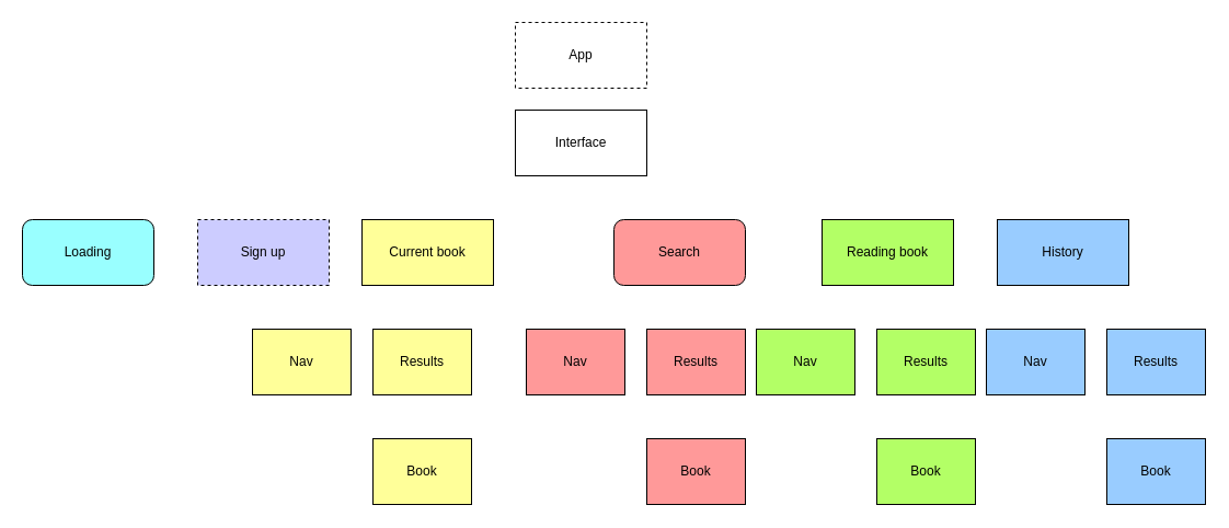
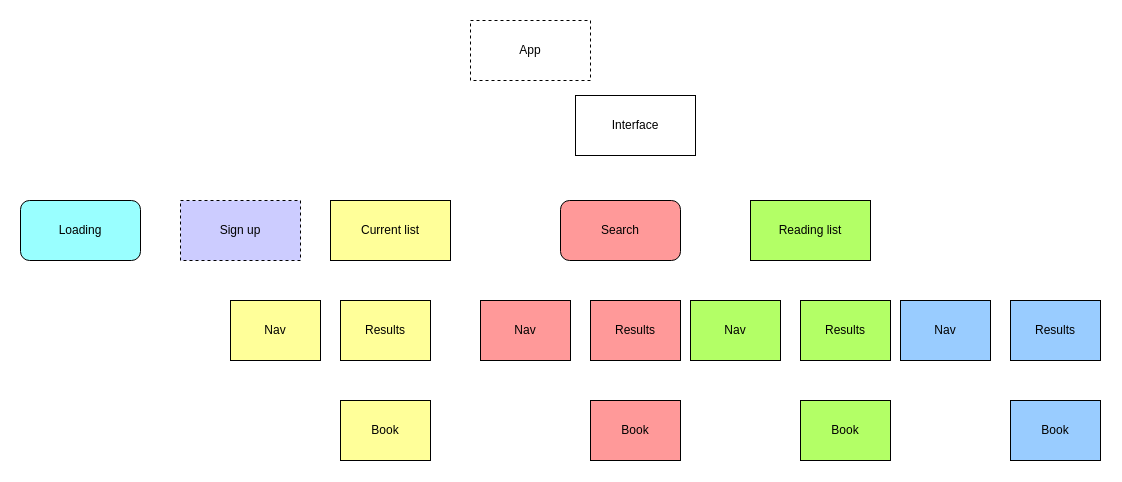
  <mxCell id="0" />
  <mxCell id="1" parent="0" />
  <mxCell id="2" value="App" style="rounded=0;whiteSpace=wrap;html=1;dashed=1;" vertex="1" parent="1"><mxGeometry x="470" y="20" width="120" height="60" as="geometry" /></mxCell>
- <mxCell id="3" value="Interface" style="rounded=0;whiteSpace=wrap;html=1;" vertex="1" parent="1"><mxGeometry x="470" y="100" width="120" height="60" as="geometry" /></mxCell>
+ <mxCell id="3" value="Interface" style="rounded=0;whiteSpace=wrap;html=1;" vertex="1" parent="1"><mxGeometry x="575" y="95" width="120" height="60" as="geometry" /></mxCell>
  <mxCell id="4" value="Loading" style="whiteSpace=wrap;html=1;fillColor=#99FFFF;rounded=1;" vertex="1" parent="1"><mxGeometry x="20" y="200" width="120" height="60" as="geometry" /></mxCell>
  <mxCell id="5" value="Sign up" style="rounded=0;whiteSpace=wrap;html=1;fillColor=#CCCCFF;dashed=1;" vertex="1" parent="1"><mxGeometry x="180" y="200" width="120" height="60" as="geometry" /></mxCell>
- <mxCell id="6" value="Current book" style="rounded=0;whiteSpace=wrap;html=1;fillColor=#FFFF99;" vertex="1" parent="1"><mxGeometry x="330" y="200" width="120" height="60" as="geometry" /></mxCell>
+ <mxCell id="6" value="Current list" style="rounded=0;whiteSpace=wrap;html=1;fillColor=#FFFF99;" vertex="1" parent="1"><mxGeometry x="330" y="200" width="120" height="60" as="geometry" /></mxCell>
  <mxCell id="7" value="Search" style="whiteSpace=wrap;html=1;fillColor=#FF9999;rounded=1;" vertex="1" parent="1"><mxGeometry x="560" y="200" width="120" height="60" as="geometry" /></mxCell>
- <mxCell id="8" value="Reading book" style="rounded=0;whiteSpace=wrap;html=1;fillColor=#B3FF66;" vertex="1" parent="1"><mxGeometry x="750" y="200" width="120" height="60" as="geometry" /></mxCell>
- <mxCell id="9" value="History" style="rounded=0;whiteSpace=wrap;html=1;fillColor=#99CCFF;" vertex="1" parent="1"><mxGeometry x="910" y="200" width="120" height="60" as="geometry" /></mxCell>
+ <mxCell id="8" value="Reading list" style="rounded=0;whiteSpace=wrap;html=1;fillColor=#B3FF66;" vertex="1" parent="1"><mxGeometry x="750" y="200" width="120" height="60" as="geometry" /></mxCell>
  <mxCell id="10" value="Nav" style="rounded=0;whiteSpace=wrap;html=1;fillColor=#FFFF99;" vertex="1" parent="1"><mxGeometry x="230" y="300" width="90" height="60" as="geometry" /></mxCell>
  <mxCell id="11" value="Results" style="rounded=0;whiteSpace=wrap;html=1;fillColor=#FFFF99;" vertex="1" parent="1"><mxGeometry x="340" y="300" width="90" height="60" as="geometry" /></mxCell>
  <mxCell id="12" value="Book" style="rounded=0;whiteSpace=wrap;html=1;fillColor=#FFFF99;" vertex="1" parent="1"><mxGeometry x="340" y="400" width="90" height="60" as="geometry" /></mxCell>
  <mxCell id="13" value="Nav" style="rounded=0;whiteSpace=wrap;html=1;fillColor=#FF9999;" vertex="1" parent="1"><mxGeometry x="480" y="300" width="90" height="60" as="geometry" /></mxCell>
  <mxCell id="14" value="Results" style="rounded=0;whiteSpace=wrap;html=1;fillColor=#FF9999;" vertex="1" parent="1"><mxGeometry x="590" y="300" width="90" height="60" as="geometry" /></mxCell>
  <mxCell id="15" value="Book" style="rounded=0;whiteSpace=wrap;html=1;fillColor=#FF9999;" vertex="1" parent="1"><mxGeometry x="590" y="400" width="90" height="60" as="geometry" /></mxCell>
  <mxCell id="16" value="Nav" style="rounded=0;whiteSpace=wrap;html=1;fillColor=#B3FF66;" vertex="1" parent="1"><mxGeometry x="690" y="300" width="90" height="60" as="geometry" /></mxCell>
  <mxCell id="17" value="Results" style="rounded=0;whiteSpace=wrap;html=1;fillColor=#B3FF66;" vertex="1" parent="1"><mxGeometry x="800" y="300" width="90" height="60" as="geometry" /></mxCell>
  <mxCell id="18" value="Book" style="rounded=0;whiteSpace=wrap;html=1;fillColor=#B3FF66;" vertex="1" parent="1"><mxGeometry x="800" y="400" width="90" height="60" as="geometry" /></mxCell>
  <mxCell id="19" value="Nav" style="rounded=0;whiteSpace=wrap;html=1;fillColor=#99CCFF;" vertex="1" parent="1"><mxGeometry x="900" y="300" width="90" height="60" as="geometry" /></mxCell>
  <mxCell id="20" value="Results" style="rounded=0;whiteSpace=wrap;html=1;fillColor=#99CCFF;" vertex="1" parent="1"><mxGeometry x="1010" y="300" width="90" height="60" as="geometry" /></mxCell>
  <mxCell id="21" value="Book" style="rounded=0;whiteSpace=wrap;html=1;fillColor=#99CCFF;" vertex="1" parent="1"><mxGeometry x="1010" y="400" width="90" height="60" as="geometry" /></mxCell>
